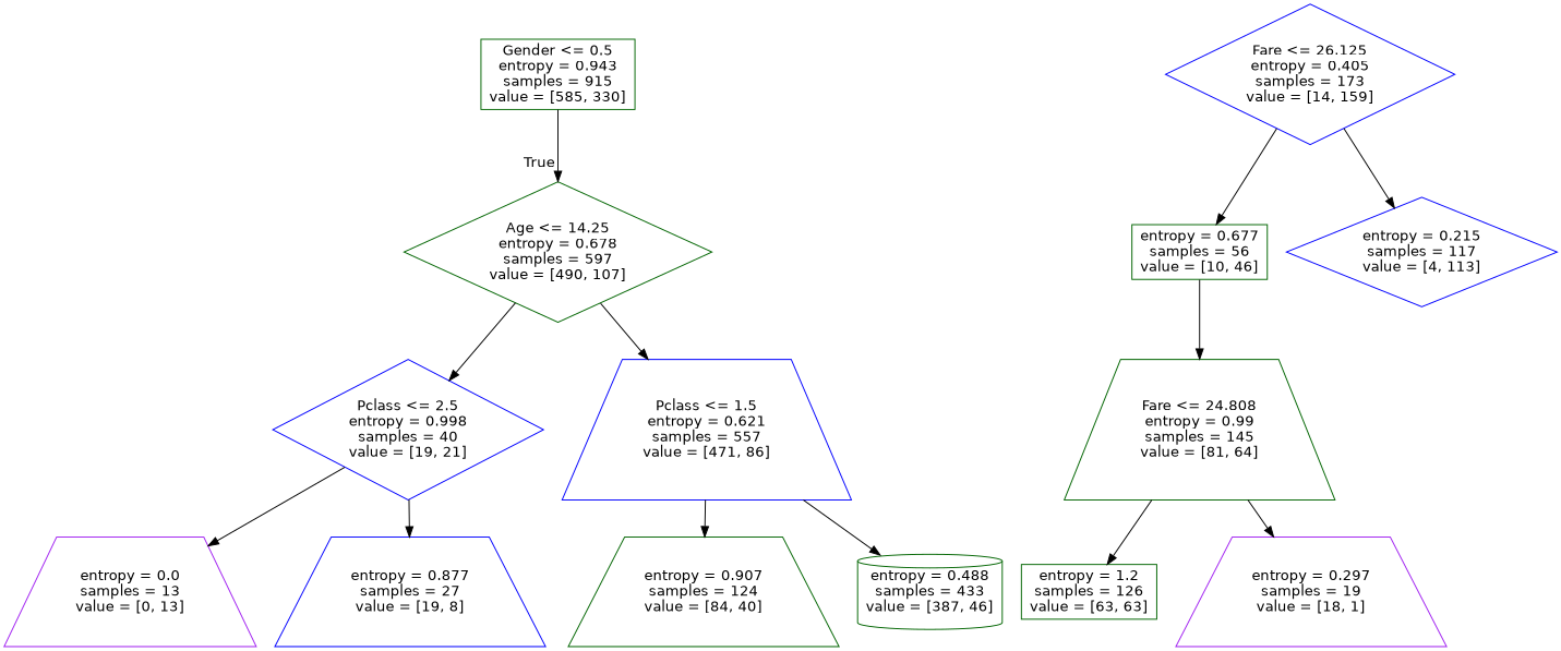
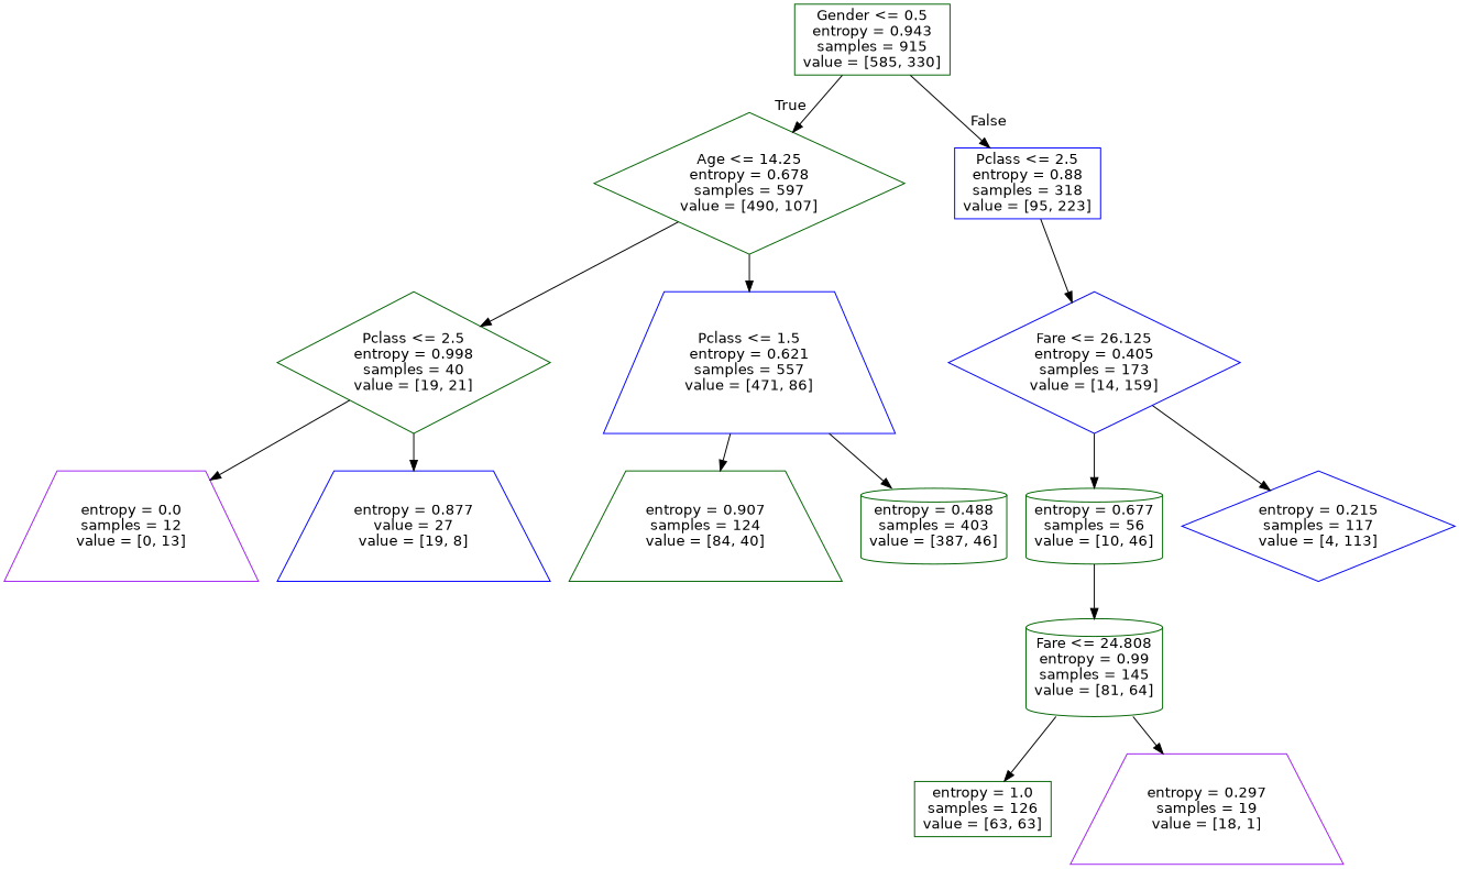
  digraph {
    node [color=darkgreen fontname=helvetica shape=trapezium]
    edge [fontname=helvetica]
    n1 [label="Gender <= 0.5\nentropy = 0.943\nsamples = 915\nvalue = [585, 330]" shape=box]
    n2 [label="Age <= 14.25\nentropy = 0.678\nsamples = 597\nvalue = [490, 107]" shape=diamond]
-   n4 [color=blue label="Pclass <= 2.5\nentropy = 0.998\nsamples = 40\nvalue = [19, 21]" shape=diamond]
+   n3 [color=blue label="Pclass <= 2.5\nentropy = 0.88\nsamples = 318\nvalue = [95, 223]" shape=box]
+   n4 [label="Pclass <= 2.5\nentropy = 0.998\nsamples = 40\nvalue = [19, 21]" shape=diamond]
    n5 [color=blue label="Pclass <= 1.5\nentropy = 0.621\nsamples = 557\nvalue = [471, 86]"]
    n6 [color=blue label="Fare <= 26.125\nentropy = 0.405\nsamples = 173\nvalue = [14, 159]" shape=diamond]
-   n7 [color=purple label="entropy = 0.0\nsamples = 13\nvalue = [0, 13]"]
-   n8 [color=blue label="entropy = 0.877\nsamples = 27\nvalue = [19, 8]"]
+   n7 [color=purple label="entropy = 0.0\nsamples = 12\nvalue = [0, 13]"]
+   n8 [color=blue label="entropy = 0.877\nvalue = 27\nvalue = [19, 8]"]
    n9 [label="entropy = 0.907\nsamples = 124\nvalue = [84, 40]"]
-   n10 [label="entropy = 0.488\nsamples = 433\nvalue = [387, 46]" shape=cylinder]
-   n11 [label="entropy = 0.677\nsamples = 56\nvalue = [10, 46]" shape=box]
+   n10 [label="entropy = 0.488\nsamples = 403\nvalue = [387, 46]" shape=cylinder]
+   n11 [label="entropy = 0.677\nsamples = 56\nvalue = [10, 46]" shape=cylinder]
    n12 [color=blue label="entropy = 0.215\nsamples = 117\nvalue = [4, 113]" shape=diamond]
-   n13 [label="Fare <= 24.808\nentropy = 0.99\nsamples = 145\nvalue = [81, 64]"]
-   n14 [label="entropy = 1.2\nsamples = 126\nvalue = [63, 63]" shape=box]
+   n13 [label="Fare <= 24.808\nentropy = 0.99\nsamples = 145\nvalue = [81, 64]" shape=cylinder]
+   n14 [label="entropy = 1.0\nsamples = 126\nvalue = [63, 63]" shape=box]
    n15 [color=purple label="entropy = 0.297\nsamples = 19\nvalue = [18, 1]"]
    n1 -> n2 [headlabel=True labelangle=45 labeldistance=2.5]
+   n1 -> n3 [headlabel=False labelangle=-45 labeldistance=2.5]
    n2 -> n4
    n2 -> n5
+   n3 -> n6
    n4 -> n7
    n4 -> n8
    n5 -> n9
    n5 -> n10
    n6 -> n11
    n6 -> n12
    n11 -> n13
    n13 -> n14
    n13 -> n15
  }
